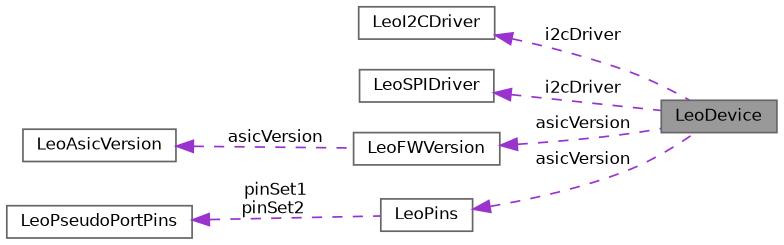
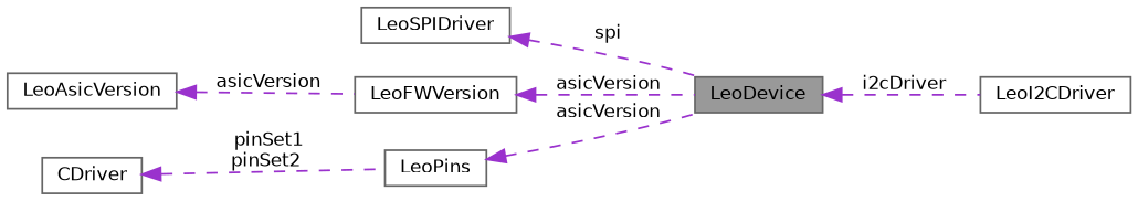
  digraph {
    rankdir=LR
    node [color=gray40 fillcolor=white fontname=Helvetica fontsize=10 shape=box style=filled]
    edge [color=darkorchid3 dir=back fontname=Helvetica fontsize=10 labelfontname=Helvetica labelfontsize=10 style=dashed]
    n1 [fillcolor=grey60 fontcolor=black height=0.2 label=LeoDevice width=0.4]
    n2 [height=0.2 label=LeoI2CDriver width=0.4]
    n3 [height=0.2 label=LeoSPIDriver width=0.4]
    n4 [height=0.2 label=LeoFWVersion width=0.4]
    n5 [height=0.2 label=LeoAsicVersion width=0.4]
    n6 [height=0.2 label=LeoPins width=0.4]
-   n7 [height=0.2 label=LeoPseudoPortPins width=0.4]
-   n2 -> n1 [label=" i2cDriver"]
-   n3 -> n1 [label=" i2cDriver"]
+   n7 [height=0.2 label=CDriver width=0.4]
+   n1 -> n2 [label=" i2cDriver"]
+   n3 -> n1 [label=" spi"]
    n4 -> n1 [label=" asicVersion"]
    n5 -> n4 [label=" asicVersion"]
    n6 -> n1 [label=" asicVersion"]
    n7 -> n6 [label=" pinSet1\npinSet2"]
  }
